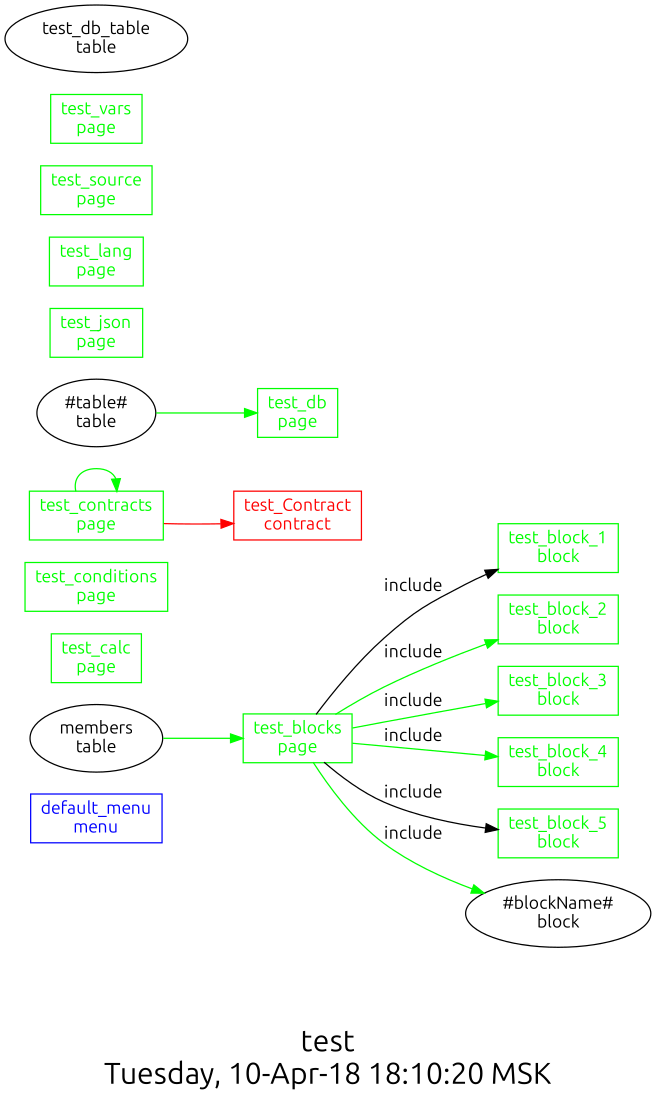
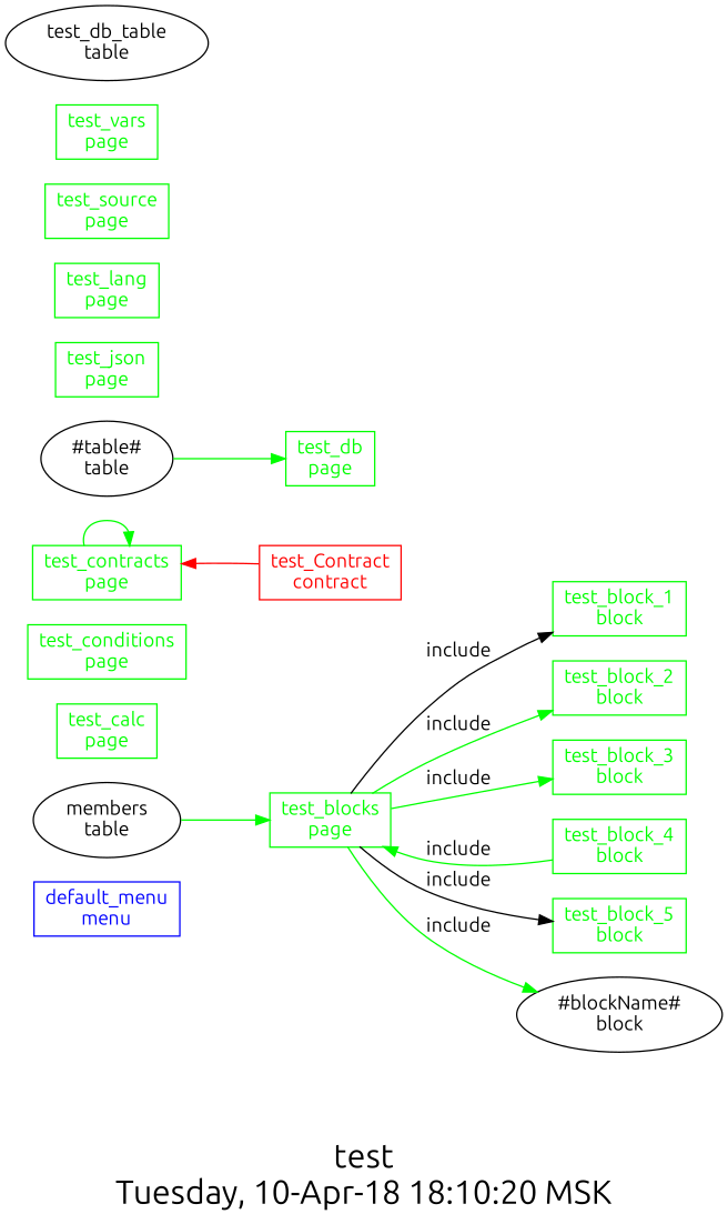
  digraph {
    fontname=Ubuntu
    fontsize=24
    label="test\nTuesday, 10-Apr-18 18:10:20 MSK"
    nojustify=true
    ordering=out
    rankdir=LR
    node [color=green fontcolor=green fontname=Ubuntu group=pages shape=record]
    edge [color=green fontname=Ubuntu]
    "default_menu\nmenu" [color=blue fontcolor=blue group=menus]
    "test_block_1\nblock" [group=blocks]
    "test_blocks\npage"
    "test_block_2\nblock" [group=blocks]
    "test_block_3\nblock" [group=blocks]
    "test_block_4\nblock" [group=blocks]
    "test_block_5\nblock" [group=blocks]
    "#blockName#\nblock" [color="" fontcolor="" group="" shape=""]
    "members\ntable" [color="" fontcolor="" group="" shape=""]
    "test_calc\npage"
    "test_conditions\npage"
    "test_contracts\npage"
    "test_Contract\ncontract" [color=red fontcolor=red group=contracts]
    "#table#\ntable" [color="" fontcolor="" group="" shape=""]
    "test_db\npage"
    "test_json\npage"
    "test_lang\npage"
    "test_source\npage"
    "test_vars\npage"
    "test_db_table\ntable" [group=tables color="" fontcolor="" shape=""]
    "test_blocks\npage" -> "test_block_1\nblock" [color=black label=include]
    "test_blocks\npage" -> "test_block_2\nblock" [label=include]
    "test_blocks\npage" -> "test_block_3\nblock" [label=include]
-   "test_blocks\npage" -> "test_block_4\nblock" [label=include]
+   "test_block_4\nblock" -> "test_blocks\npage" [label=include]
    "test_blocks\npage" -> "test_block_5\nblock" [color=black label=include]
    "test_blocks\npage" -> "#blockName#\nblock" [label=include]
    "members\ntable" -> "test_blocks\npage"
    "test_contracts\npage" -> "test_contracts\npage"
-   "test_contracts\npage" -> "test_Contract\ncontract" [color=red]
+   "test_Contract\ncontract" -> "test_contracts\npage" [color=red]
    "#table#\ntable" -> "test_db\npage"
  }
